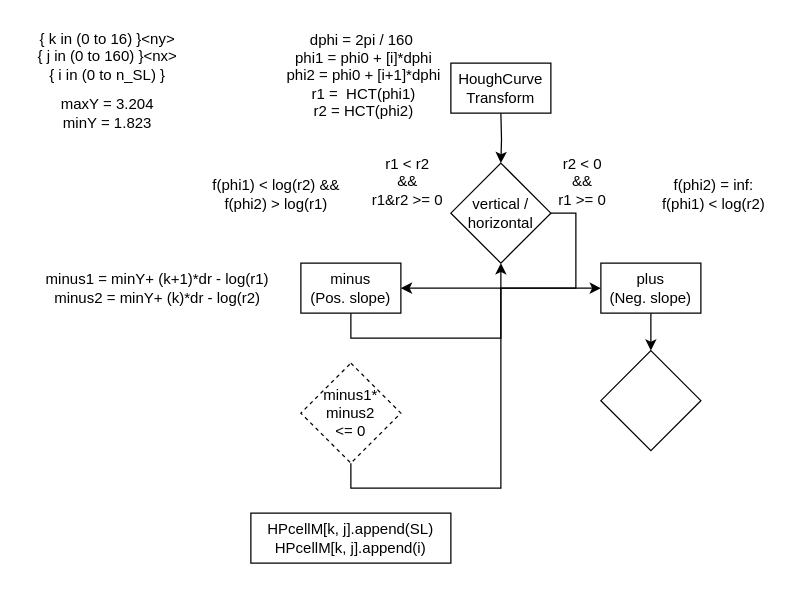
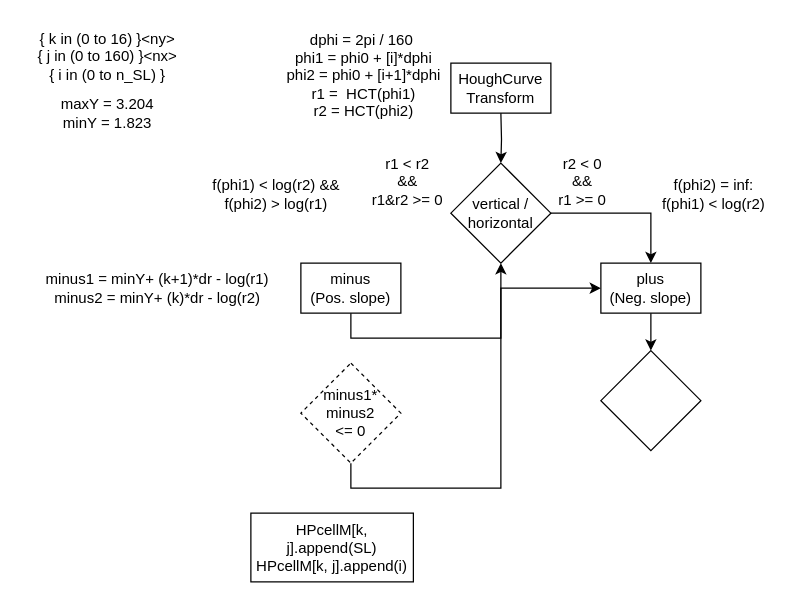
  <mxCell id="0" />
  <mxCell id="1" parent="0" />
  <mxCell id="2" style="edgeStyle=orthogonalEdgeStyle;rounded=0;orthogonalLoop=1;jettySize=auto;html=1;exitX=0.5;exitY=1;exitDx=0;exitDy=0;" edge="1" parent="1" source="3" target="8"><mxGeometry relative="1" as="geometry" /></mxCell>
  <mxCell id="3" value="minus&lt;br&gt;(Pos. slope)" style="rounded=0;whiteSpace=wrap;html=1;" parent="1" vertex="1"><mxGeometry x="240" y="210" width="80" height="40" as="geometry" /></mxCell>
  <mxCell id="4" style="edgeStyle=orthogonalEdgeStyle;rounded=0;orthogonalLoop=1;jettySize=auto;html=1;exitX=0.5;exitY=1;exitDx=0;exitDy=0;entryX=0.5;entryY=0;entryDx=0;entryDy=0;" parent="1" target="6" edge="1"><mxGeometry relative="1" as="geometry"><mxPoint x="400" y="90" as="sourcePoint" /></mxGeometry></mxCell>
- <mxCell id="5" style="edgeStyle=orthogonalEdgeStyle;rounded=0;orthogonalLoop=1;jettySize=auto;html=1;exitX=1;exitY=0.5;exitDx=0;exitDy=0;" parent="1" source="6" target="3" edge="1"><mxGeometry relative="1" as="geometry" /></mxCell>
+ <mxCell id="5" style="edgeStyle=orthogonalEdgeStyle;rounded=0;orthogonalLoop=1;jettySize=auto;html=1;exitX=1;exitY=0.5;exitDx=0;exitDy=0;entryX=0.5;entryY=0;entryDx=0;entryDy=0;" parent="1" source="6" target="8" edge="1"><mxGeometry relative="1" as="geometry" /></mxCell>
  <mxCell id="6" value="vertical /&lt;br&gt;horizontal" style="rhombus;whiteSpace=wrap;html=1;" parent="1" vertex="1"><mxGeometry x="360" y="130" width="80" height="80" as="geometry" /></mxCell>
  <mxCell id="7" style="edgeStyle=orthogonalEdgeStyle;rounded=0;orthogonalLoop=1;jettySize=auto;html=1;exitX=0.5;exitY=1;exitDx=0;exitDy=0;entryX=0.5;entryY=0;entryDx=0;entryDy=0;" edge="1" parent="1" source="8" target="18"><mxGeometry relative="1" as="geometry" /></mxCell>
  <mxCell id="8" value="plus&lt;br&gt;(Neg. slope)" style="rounded=0;whiteSpace=wrap;html=1;" parent="1" vertex="1"><mxGeometry x="480" y="210" width="80" height="40" as="geometry" /></mxCell>
  <mxCell id="9" value="dphi = 2pi / 160&amp;nbsp;&lt;br&gt;phi1 = phi0 + [i]*dphi&lt;br&gt;phi2 = phi0 + [i+1]*dphi&lt;br&gt;r1 =&amp;nbsp; HCT(phi1)&lt;br&gt;r2 = HCT(phi2)" style="text;html=1;align=center;verticalAlign=middle;resizable=0;points=[];autosize=1;" parent="1" vertex="1"><mxGeometry x="220" y="20" width="140" height="80" as="geometry" /></mxCell>
  <mxCell id="10" value="r2 &amp;lt; 0 &lt;br&gt;&amp;amp;&amp;amp;&lt;br&gt;r1 &amp;gt;= 0" style="text;html=1;align=center;verticalAlign=middle;resizable=0;points=[];autosize=1;" parent="1" vertex="1"><mxGeometry x="440" y="120" width="50" height="50" as="geometry" /></mxCell>
  <mxCell id="11" value="r1 &amp;lt; r2 &lt;br&gt;&amp;amp;&amp;amp;&lt;br&gt;r1&amp;amp;r2 &amp;gt;= 0" style="text;html=1;align=center;verticalAlign=middle;resizable=0;points=[];autosize=1;" parent="1" vertex="1"><mxGeometry x="290" y="120" width="70" height="50" as="geometry" /></mxCell>
  <mxCell id="12" style="edgeStyle=orthogonalEdgeStyle;rounded=0;orthogonalLoop=1;jettySize=auto;html=1;exitX=0.5;exitY=1;exitDx=0;exitDy=0;" edge="1" parent="1" source="13" target="6"><mxGeometry relative="1" as="geometry" /></mxCell>
  <mxCell id="13" value="minus1*&lt;br&gt;minus2&lt;br&gt;&amp;lt;= 0" style="rhombus;whiteSpace=wrap;html=1;dashed=1;" vertex="1" parent="1"><mxGeometry x="240" y="290" width="80" height="80" as="geometry" /></mxCell>
  <mxCell id="14" value="{ k in (0 to 16) }&amp;lt;ny&amp;gt;&lt;br&gt;{ j in (0 to 160) }&amp;lt;nx&amp;gt;&lt;br&gt;{ i in (0 to n_SL) }" style="text;html=1;align=center;verticalAlign=middle;resizable=0;points=[];autosize=1;" vertex="1" parent="1"><mxGeometry x="20" y="20" width="130" height="50" as="geometry" /></mxCell>
  <mxCell id="15" value="maxY = 3.204&lt;br&gt;minY = 1.823&lt;br&gt;" style="text;html=1;align=center;verticalAlign=middle;resizable=0;points=[];autosize=1;" vertex="1" parent="1"><mxGeometry x="40" y="75" width="90" height="30" as="geometry" /></mxCell>
  <mxCell id="16" value="minus1 = minY+ (k+1)*dr - log(r1)&lt;br&gt;minus2 = minY+ (k)*dr - log(r2)" style="text;html=1;align=center;verticalAlign=middle;resizable=0;points=[];autosize=1;" vertex="1" parent="1"><mxGeometry x="30" y="215" width="190" height="30" as="geometry" /></mxCell>
  <mxCell id="17" value="&lt;span&gt;HoughCurve&lt;/span&gt;&lt;br&gt;&lt;span&gt;Transform&lt;/span&gt;" style="rounded=0;whiteSpace=wrap;html=1;" vertex="1" parent="1"><mxGeometry x="360" y="50" width="80" height="40" as="geometry" /></mxCell>
  <mxCell id="18" value="" style="rhombus;whiteSpace=wrap;html=1;" vertex="1" parent="1"><mxGeometry x="480" y="280" width="80" height="80" as="geometry" /></mxCell>
- <mxCell id="19" value="HPcellM[k, j].append(SL)&lt;br&gt;HPcellM[k, j].append(i)" style="rounded=0;whiteSpace=wrap;html=1;" vertex="1" parent="1"><mxGeometry x="200" y="410" width="160" height="40" as="geometry" /></mxCell>
+ <mxCell id="19" value="HPcellM[k, j].append(SL)&lt;br&gt;HPcellM[k, j].append(i)" style="rounded=0;whiteSpace=wrap;html=1;" vertex="1" parent="1"><mxGeometry x="200" y="410" width="130" height="55" as="geometry" /></mxCell>
  <mxCell id="20" value="f(phi1) &amp;lt; log(r2) &amp;amp;&amp;amp; &lt;br&gt;f(phi2) &amp;gt; log(r1)" style="text;html=1;align=center;verticalAlign=middle;resizable=0;points=[];autosize=1;" vertex="1" parent="1"><mxGeometry x="160" y="140" width="120" height="30" as="geometry" /></mxCell>
  <mxCell id="21" value="f(phi2) = inf:&lt;br&gt;f(phi1) &amp;lt; log(r2)&lt;br&gt;" style="text;html=1;align=center;verticalAlign=middle;resizable=0;points=[];autosize=1;" vertex="1" parent="1"><mxGeometry x="520" y="140" width="100" height="30" as="geometry" /></mxCell>
